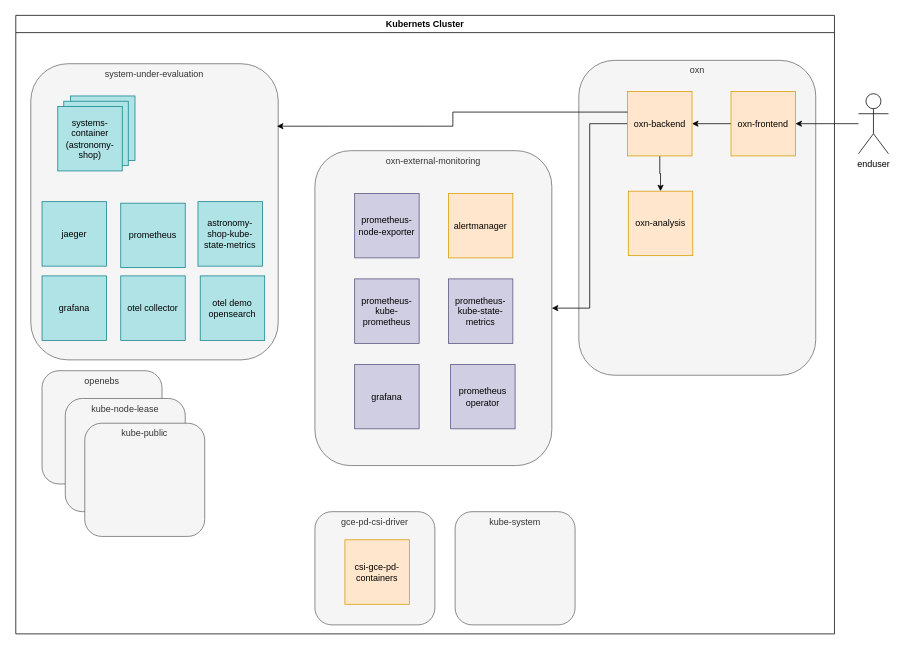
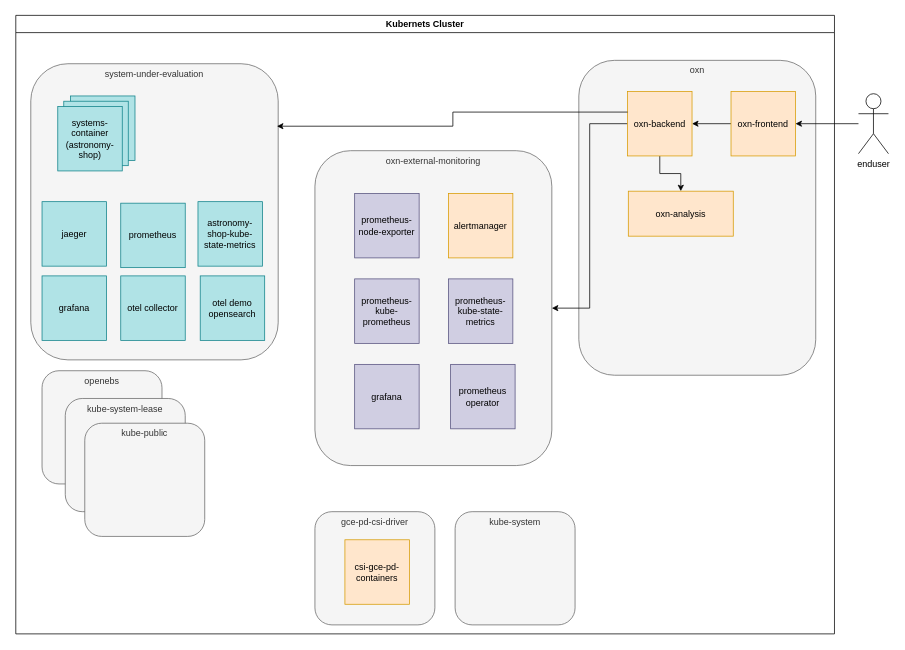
  <mxCell id="0" />
  <mxCell id="1" parent="0" />
  <mxCell id="2" value="Kubernets Cluster" style="swimlane;whiteSpace=wrap;html=1;" vertex="1" parent="1"><mxGeometry x="20" y="20" width="1092" height="825" as="geometry" /></mxCell>
  <mxCell id="3" value="oxn" style="rounded=1;whiteSpace=wrap;html=1;align=center;verticalAlign=top;fillColor=#f5f5f5;fontColor=#333333;strokeColor=#666666;movable=1;resizable=1;rotatable=1;deletable=1;editable=1;locked=0;connectable=1;" vertex="1" parent="2"><mxGeometry x="751" y="60" width="316" height="420" as="geometry" /></mxCell>
  <mxCell id="4" value="oxn-external-monitoring" style="rounded=1;whiteSpace=wrap;html=1;align=center;verticalAlign=top;fillColor=#f5f5f5;fontColor=#333333;strokeColor=#666666;movable=1;resizable=1;rotatable=1;deletable=1;editable=1;locked=0;connectable=1;" vertex="1" parent="2"><mxGeometry x="399" y="180.5" width="316" height="420" as="geometry" /></mxCell>
  <mxCell id="5" style="edgeStyle=orthogonalEdgeStyle;rounded=0;orthogonalLoop=1;jettySize=auto;html=1;" edge="1" parent="2" source="27" target="26"><mxGeometry relative="1" as="geometry"><mxPoint x="1021" y="169" as="sourcePoint" /><mxPoint x="981" y="169" as="targetPoint" /></mxGeometry></mxCell>
  <mxCell id="6" value="system-under-evaluation" style="rounded=1;whiteSpace=wrap;html=1;align=center;verticalAlign=top;fillColor=#f5f5f5;fontColor=#333333;strokeColor=#666666;movable=1;resizable=1;rotatable=1;deletable=1;editable=1;locked=0;connectable=1;" vertex="1" parent="2"><mxGeometry x="20" y="64.5" width="330" height="395" as="geometry" /></mxCell>
  <mxCell id="7" value="systems-container" style="whiteSpace=wrap;html=1;aspect=fixed;fillColor=#b0e3e6;strokeColor=#0e8088;" vertex="1" parent="2"><mxGeometry x="73" y="107.5" width="86" height="86" as="geometry" /></mxCell>
  <mxCell id="8" value="systems-container" style="whiteSpace=wrap;html=1;aspect=fixed;fillColor=#b0e3e6;strokeColor=#0e8088;" vertex="1" parent="2"><mxGeometry x="64" y="114.5" width="86" height="86" as="geometry" /></mxCell>
  <mxCell id="9" value="systems-container (astronomy-shop)" style="whiteSpace=wrap;html=1;aspect=fixed;fillColor=#b0e3e6;strokeColor=#0e8088;" vertex="1" parent="2"><mxGeometry x="56" y="121.5" width="86" height="86" as="geometry" /></mxCell>
  <mxCell id="10" value="jaeger" style="whiteSpace=wrap;html=1;aspect=fixed;fillColor=#b0e3e6;strokeColor=#0e8088;" vertex="1" parent="2"><mxGeometry x="35" y="248.5" width="86" height="86" as="geometry" /></mxCell>
  <mxCell id="11" value="prometheus" style="whiteSpace=wrap;html=1;aspect=fixed;fillColor=#b0e3e6;strokeColor=#0e8088;" vertex="1" parent="2"><mxGeometry x="140" y="250.5" width="86" height="86" as="geometry" /></mxCell>
  <mxCell id="12" value="grafana" style="whiteSpace=wrap;html=1;aspect=fixed;fillColor=#b0e3e6;strokeColor=#0e8088;" vertex="1" parent="2"><mxGeometry x="35" y="347.5" width="86" height="86" as="geometry" /></mxCell>
  <mxCell id="13" value="otel collector" style="whiteSpace=wrap;html=1;aspect=fixed;fillColor=#b0e3e6;strokeColor=#0e8088;" vertex="1" parent="2"><mxGeometry x="140" y="347.5" width="86" height="86" as="geometry" /></mxCell>
  <mxCell id="14" value="astronomy-shop-kube-state-metrics" style="whiteSpace=wrap;html=1;aspect=fixed;fillColor=#b0e3e6;strokeColor=#0e8088;" vertex="1" parent="2"><mxGeometry x="243" y="248.5" width="86" height="86" as="geometry" /></mxCell>
  <mxCell id="15" value="otel demo opensearch" style="whiteSpace=wrap;html=1;aspect=fixed;fillColor=#b0e3e6;strokeColor=#0e8088;" vertex="1" parent="2"><mxGeometry x="246" y="347.5" width="86" height="86" as="geometry" /></mxCell>
  <mxCell id="16" value="prometheus-node-exporter" style="whiteSpace=wrap;html=1;aspect=fixed;fillColor=#d0cee2;strokeColor=#56517e;" vertex="1" parent="2"><mxGeometry x="452" y="237.5" width="86" height="86" as="geometry" /></mxCell>
  <mxCell id="17" value="prometheus-kube-state-metrics" style="whiteSpace=wrap;html=1;aspect=fixed;fillColor=#d0cee2;strokeColor=#56517e;" vertex="1" parent="2"><mxGeometry x="577" y="351.5" width="86" height="86" as="geometry" /></mxCell>
  <mxCell id="18" value="alertmanager" style="whiteSpace=wrap;html=1;aspect=fixed;fillColor=#ffe6cc;strokeColor=#d79b00;" vertex="1" parent="2"><mxGeometry x="577" y="237.5" width="86" height="86" as="geometry" /></mxCell>
  <mxCell id="19" value="prometheus operator" style="whiteSpace=wrap;html=1;aspect=fixed;fillColor=#d0cee2;strokeColor=#56517e;" vertex="1" parent="2"><mxGeometry x="580" y="465.5" width="86" height="86" as="geometry" /></mxCell>
  <mxCell id="20" value="grafana" style="whiteSpace=wrap;html=1;aspect=fixed;fillColor=#d0cee2;strokeColor=#56517e;" vertex="1" parent="2"><mxGeometry x="452" y="465.5" width="86" height="86" as="geometry" /></mxCell>
  <mxCell id="21" value="prometheus-kube-prometheus" style="whiteSpace=wrap;html=1;aspect=fixed;fillColor=#d0cee2;strokeColor=#56517e;" vertex="1" parent="2"><mxGeometry x="452" y="351.5" width="86" height="86" as="geometry" /></mxCell>
  <mxCell id="22" value="openebs" style="rounded=1;whiteSpace=wrap;html=1;align=center;verticalAlign=top;fillColor=#f5f5f5;fontColor=#333333;strokeColor=#666666;" vertex="1" parent="2"><mxGeometry x="35" y="474" width="160" height="151" as="geometry" /></mxCell>
  <mxCell id="23" value="kube-system" style="rounded=1;whiteSpace=wrap;html=1;align=center;verticalAlign=top;fillColor=#f5f5f5;fontColor=#333333;strokeColor=#666666;" vertex="1" parent="2"><mxGeometry x="586" y="662" width="160" height="151" as="geometry" /></mxCell>
  <mxCell id="24" style="edgeStyle=orthogonalEdgeStyle;rounded=0;orthogonalLoop=1;jettySize=auto;html=1;" edge="1" parent="2" source="26" target="28"><mxGeometry relative="1" as="geometry" /></mxCell>
  <mxCell id="25" style="edgeStyle=orthogonalEdgeStyle;rounded=0;orthogonalLoop=1;jettySize=auto;html=1;" edge="1" parent="2" source="26" target="4"><mxGeometry relative="1" as="geometry" /></mxCell>
  <mxCell id="26" value="oxn-backend" style="whiteSpace=wrap;html=1;aspect=fixed;fillColor=#ffe6cc;strokeColor=#d79b00;" vertex="1" parent="2"><mxGeometry x="816" y="101.5" width="86" height="86" as="geometry" /></mxCell>
  <mxCell id="27" value="oxn-frontend" style="whiteSpace=wrap;html=1;aspect=fixed;fillColor=#ffe6cc;strokeColor=#d79b00;" vertex="1" parent="2"><mxGeometry x="954" y="101.5" width="86" height="86" as="geometry" /></mxCell>
- <mxCell id="28" value="oxn-analysis" style="whiteSpace=wrap;html=1;aspect=fixed;fillColor=#ffe6cc;strokeColor=#d79b00;" vertex="1" parent="2"><mxGeometry x="817" y="234.5" width="86" height="86" as="geometry" /></mxCell>
+ <mxCell id="28" value="oxn-analysis" style="whiteSpace=wrap;html=1;aspect=fixed;fillColor=#ffe6cc;strokeColor=#d79b00;" vertex="1" parent="2"><mxGeometry x="817" y="234.5" width="140" height="60" as="geometry" /></mxCell>
  <mxCell id="29" value="gce-pd-csi-driver" style="rounded=1;whiteSpace=wrap;html=1;align=center;verticalAlign=top;fillColor=#f5f5f5;fontColor=#333333;strokeColor=#666666;" vertex="1" parent="2"><mxGeometry x="399" y="662" width="160" height="151" as="geometry" /></mxCell>
- <mxCell id="30" value="kube-node-lease" style="rounded=1;whiteSpace=wrap;html=1;align=center;verticalAlign=top;fillColor=#f5f5f5;fontColor=#333333;strokeColor=#666666;" vertex="1" parent="2"><mxGeometry x="66" y="511" width="160" height="151" as="geometry" /></mxCell>
+ <mxCell id="30" value="kube-system-lease" style="rounded=1;whiteSpace=wrap;html=1;align=center;verticalAlign=top;fillColor=#f5f5f5;fontColor=#333333;strokeColor=#666666;" vertex="1" parent="2"><mxGeometry x="66" y="511" width="160" height="151" as="geometry" /></mxCell>
  <mxCell id="31" value="kube-public" style="rounded=1;whiteSpace=wrap;html=1;align=center;verticalAlign=top;fillColor=#f5f5f5;fontColor=#333333;strokeColor=#666666;" vertex="1" parent="2"><mxGeometry x="92" y="544" width="160" height="151" as="geometry" /></mxCell>
  <mxCell id="32" value="csi-gce-pd-containers" style="whiteSpace=wrap;html=1;aspect=fixed;fillColor=#ffe6cc;strokeColor=#d79b00;" vertex="1" parent="2"><mxGeometry x="439" y="699.5" width="86" height="86" as="geometry" /></mxCell>
  <mxCell id="33" value="enduser" style="shape=umlActor;verticalLabelPosition=bottom;verticalAlign=top;html=1;outlineConnect=0;" vertex="1" parent="2"><mxGeometry x="1124" y="104.5" width="40" height="80" as="geometry" /></mxCell>
  <mxCell id="34" style="edgeStyle=orthogonalEdgeStyle;rounded=0;orthogonalLoop=1;jettySize=auto;html=1;" edge="1" parent="2" source="33" target="27"><mxGeometry relative="1" as="geometry"><mxPoint x="1123" y="176.02" as="targetPoint" /></mxGeometry></mxCell>
  <mxCell id="35" style="edgeStyle=orthogonalEdgeStyle;rounded=0;orthogonalLoop=1;jettySize=auto;html=1;entryX=0.995;entryY=0.211;entryDx=0;entryDy=0;entryPerimeter=0;" edge="1" parent="2" source="26" target="6"><mxGeometry relative="1" as="geometry"><Array as="points"><mxPoint x="583" y="129" /><mxPoint x="583" y="148" /></Array></mxGeometry></mxCell>
